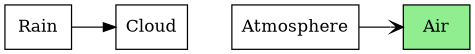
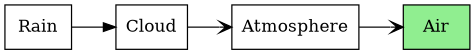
  digraph {
    rankdir=LR
    node [fillcolor=white shape=box style=filled]
    edge [arrowhead=vee]
    Rain
    Cloud
    Atmosphere
    Air [fillcolor=lightgreen]
    Rain -> Cloud [arrowhead=normal]
+   Cloud -> Atmosphere
    Atmosphere -> Air
  }
